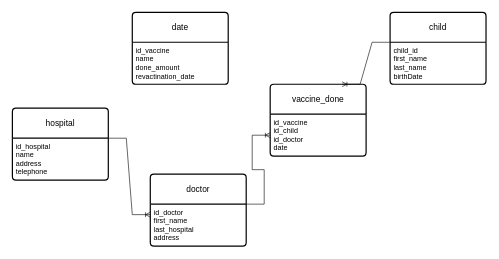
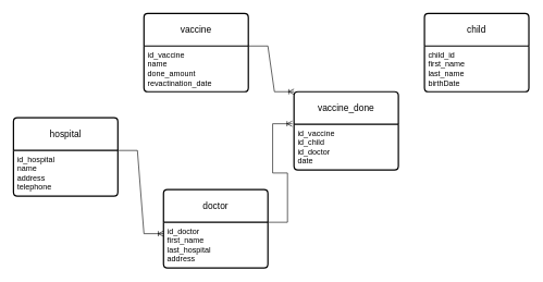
  <mxCell id="0" />
  <mxCell id="1" parent="0" />
- <mxCell id="2" value="date" style="swimlane;childLayout=stackLayout;horizontal=1;startSize=50;horizontalStack=0;rounded=1;fontSize=14;fontStyle=0;strokeWidth=2;resizeParent=0;resizeLast=1;shadow=0;dashed=0;align=center;arcSize=4;whiteSpace=wrap;html=1;" vertex="1" parent="1"><mxGeometry x="220" y="20" width="160" height="120" as="geometry" /></mxCell>
+ <mxCell id="2" value="vaccine" style="swimlane;childLayout=stackLayout;horizontal=1;startSize=50;horizontalStack=0;rounded=1;fontSize=14;fontStyle=0;strokeWidth=2;resizeParent=0;resizeLast=1;shadow=0;dashed=0;align=center;arcSize=4;whiteSpace=wrap;html=1;" vertex="1" parent="1"><mxGeometry x="220" y="20" width="160" height="120" as="geometry" /></mxCell>
  <mxCell id="3" value="id_vaccine&lt;br&gt;name&lt;br&gt;done_amount&lt;br&gt;revactination_date" style="align=left;strokeColor=none;fillColor=none;spacingLeft=4;fontSize=12;verticalAlign=top;resizable=0;rotatable=0;part=1;html=1;" vertex="1" parent="2"><mxGeometry y="50" width="160" height="70" as="geometry" /></mxCell>
  <mxCell id="4" value="child" style="swimlane;childLayout=stackLayout;horizontal=1;startSize=50;horizontalStack=0;rounded=1;fontSize=14;fontStyle=0;strokeWidth=2;resizeParent=0;resizeLast=1;shadow=0;dashed=0;align=center;arcSize=4;whiteSpace=wrap;html=1;" vertex="1" parent="1"><mxGeometry x="650" y="20" width="160" height="120" as="geometry" /></mxCell>
  <mxCell id="5" value="child_id&lt;br&gt;first_name&lt;br&gt;last_name&lt;br&gt;birthDate" style="align=left;strokeColor=none;fillColor=none;spacingLeft=4;fontSize=12;verticalAlign=top;resizable=0;rotatable=0;part=1;html=1;" vertex="1" parent="4"><mxGeometry y="50" width="160" height="70" as="geometry" /></mxCell>
  <mxCell id="6" value="vaccine_done" style="swimlane;childLayout=stackLayout;horizontal=1;startSize=50;horizontalStack=0;rounded=1;fontSize=14;fontStyle=0;strokeWidth=2;resizeParent=0;resizeLast=1;shadow=0;dashed=0;align=center;arcSize=4;whiteSpace=wrap;html=1;" vertex="1" parent="1"><mxGeometry x="450" y="140" width="160" height="120" as="geometry" /></mxCell>
  <mxCell id="7" value="id_vaccine&lt;br&gt;id_child&lt;br&gt;id_doctor&lt;br&gt;date" style="align=left;strokeColor=none;fillColor=none;spacingLeft=4;fontSize=12;verticalAlign=top;resizable=0;rotatable=0;part=1;html=1;" vertex="1" parent="6"><mxGeometry y="50" width="160" height="70" as="geometry" /></mxCell>
  <mxCell id="8" value="doctor" style="swimlane;childLayout=stackLayout;horizontal=1;startSize=50;horizontalStack=0;rounded=1;fontSize=14;fontStyle=0;strokeWidth=2;resizeParent=0;resizeLast=1;shadow=0;dashed=0;align=center;arcSize=4;whiteSpace=wrap;html=1;" vertex="1" parent="1"><mxGeometry x="250" y="290" width="160" height="120" as="geometry" /></mxCell>
  <mxCell id="9" value="id_doctor&lt;br&gt;first_name&lt;br&gt;last_hospital&lt;br&gt;address" style="align=left;strokeColor=none;fillColor=none;spacingLeft=4;fontSize=12;verticalAlign=top;resizable=0;rotatable=0;part=1;html=1;" vertex="1" parent="8"><mxGeometry y="50" width="160" height="70" as="geometry" /></mxCell>
  <mxCell id="10" value="hospital" style="swimlane;childLayout=stackLayout;horizontal=1;startSize=50;horizontalStack=0;rounded=1;fontSize=14;fontStyle=0;strokeWidth=2;resizeParent=0;resizeLast=1;shadow=0;dashed=0;align=center;arcSize=4;whiteSpace=wrap;html=1;" vertex="1" parent="1"><mxGeometry x="20" y="180" width="160" height="120" as="geometry" /></mxCell>
  <mxCell id="11" value="id_hospital&lt;br&gt;name&lt;br&gt;address&lt;br&gt;telephone&lt;br&gt;" style="align=left;strokeColor=none;fillColor=none;spacingLeft=4;fontSize=12;verticalAlign=top;resizable=0;rotatable=0;part=1;html=1;" vertex="1" parent="10"><mxGeometry y="50" width="160" height="70" as="geometry" /></mxCell>
  <mxCell id="12" value="" style="edgeStyle=entityRelationEdgeStyle;fontSize=12;html=1;endArrow=ERoneToMany;rounded=0;exitX=1;exitY=0;exitDx=0;exitDy=0;entryX=0;entryY=0.25;entryDx=0;entryDy=0;" edge="1" parent="1" source="11" target="9"><mxGeometry width="100" height="100" relative="1" as="geometry"><mxPoint x="300" y="470" as="sourcePoint" /><mxPoint x="400" y="370" as="targetPoint" /></mxGeometry></mxCell>
- <mxCell id="13" value="" style="edgeStyle=entityRelationEdgeStyle;fontSize=12;html=1;endArrow=ERoneToMany;rounded=0;exitX=1;exitY=0;exitDx=0;exitDy=0;" edge="1" parent="1" source="9" target="7"><mxGeometry width="100" height="100" relative="1" as="geometry"><mxPoint x="660" y="440" as="sourcePoint" /><mxPoint x="570" y="370" as="targetPoint" /></mxGeometry></mxCell>
- <mxCell id="15" value="" style="edgeStyle=entityRelationEdgeStyle;fontSize=12;html=1;endArrow=ERoneToMany;rounded=0;exitX=0;exitY=0;exitDx=0;exitDy=0;entryX=0.75;entryY=0;entryDx=0;entryDy=0;" edge="1" parent="1" source="5" target="6"><mxGeometry width="100" height="100" relative="1" as="geometry"><mxPoint x="700" y="350" as="sourcePoint" /><mxPoint x="800" y="250" as="targetPoint" /></mxGeometry></mxCell>
+ <mxCell id="13" value="" style="edgeStyle=entityRelationEdgeStyle;fontSize=12;html=1;endArrow=ERoneToMany;rounded=0;exitX=1;exitY=0;exitDx=0;exitDy=0;entryX=-0.017;entryY=0.409;entryDx=0;entryDy=0;entryPerimeter=0;" edge="1" parent="1" source="9" target="6"><mxGeometry width="100" height="100" relative="1" as="geometry"><mxPoint x="660" y="440" as="sourcePoint" /><mxPoint x="570" y="370" as="targetPoint" /></mxGeometry></mxCell>
+ <mxCell id="14" value="" style="edgeStyle=entityRelationEdgeStyle;fontSize=12;html=1;endArrow=ERoneToMany;rounded=0;exitX=1;exitY=0;exitDx=0;exitDy=0;entryX=0;entryY=0;entryDx=0;entryDy=0;" edge="1" parent="1" source="3" target="6"><mxGeometry width="100" height="100" relative="1" as="geometry"><mxPoint x="470" y="90" as="sourcePoint" /><mxPoint x="570" y="-10" as="targetPoint" /></mxGeometry></mxCell>
